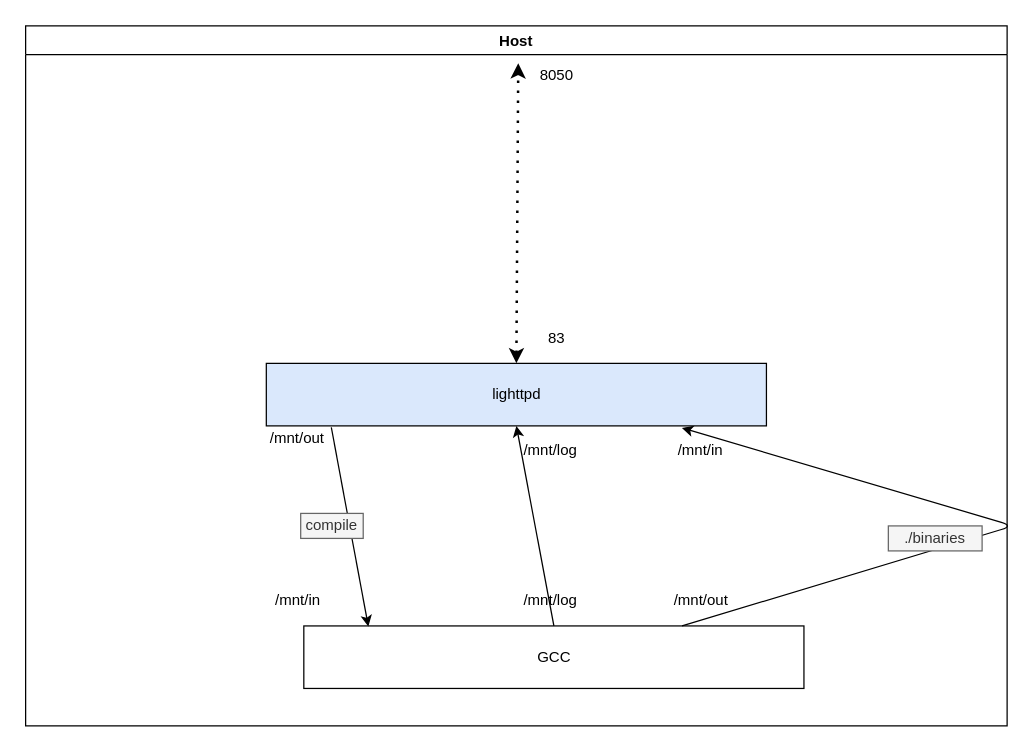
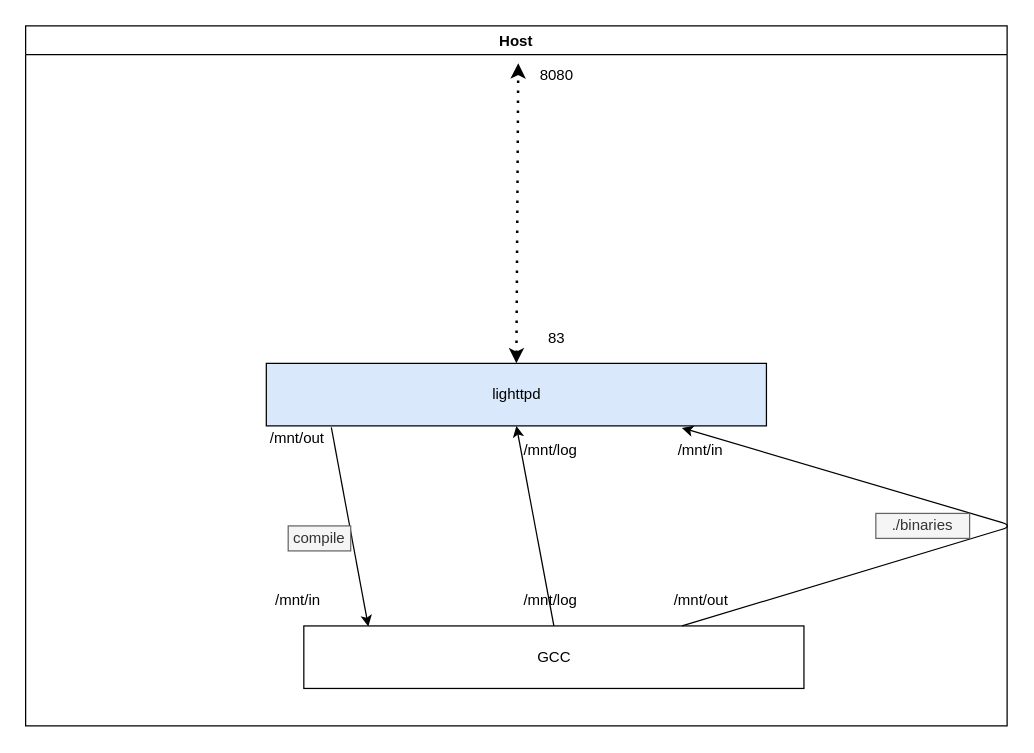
  <mxCell id="0" />
  <mxCell id="1" parent="0" />
  <mxCell id="2" value="Host" style="swimlane;" parent="1" vertex="1"><mxGeometry x="20" y="20" width="785" height="560" as="geometry"><mxRectangle x="515" y="200" width="60" height="23" as="alternateBounds" /></mxGeometry></mxCell>
  <mxCell id="3" value="lighttpd" style="rounded=0;whiteSpace=wrap;html=1;fillColor=#dae8fc;" parent="2" vertex="1"><mxGeometry x="192.5" y="270" width="400" height="50" as="geometry" /></mxCell>
  <mxCell id="4" value="GCC" style="rounded=0;whiteSpace=wrap;html=1;" parent="2" vertex="1"><mxGeometry x="222.5" y="480" width="400" height="50" as="geometry" /></mxCell>
  <mxCell id="5" value="" style="endArrow=classic;dashed=1;html=1;dashPattern=1 3;strokeWidth=2;exitX=0.5;exitY=0;exitDx=0;exitDy=0;endFill=1;startArrow=classic;startFill=1;" parent="2" source="3" edge="1"><mxGeometry width="50" height="50" relative="1" as="geometry"><mxPoint x="475" y="390" as="sourcePoint" /><mxPoint x="394" y="30" as="targetPoint" /></mxGeometry></mxCell>
  <mxCell id="6" value="83" style="text;html=1;strokeColor=none;fillColor=none;align=center;verticalAlign=middle;whiteSpace=wrap;rounded=0;" parent="2" vertex="1"><mxGeometry x="405" y="240" width="40" height="20" as="geometry" /></mxCell>
- <mxCell id="7" value="8050" style="text;html=1;strokeColor=none;fillColor=none;align=center;verticalAlign=middle;whiteSpace=wrap;rounded=0;" parent="2" vertex="1"><mxGeometry x="405" y="30" width="40" height="20" as="geometry" /></mxCell>
+ <mxCell id="7" value="8080" style="text;html=1;strokeColor=none;fillColor=none;align=center;verticalAlign=middle;whiteSpace=wrap;rounded=0;" parent="2" vertex="1"><mxGeometry x="405" y="30" width="40" height="20" as="geometry" /></mxCell>
  <mxCell id="8" value="" style="endArrow=classic;html=1;exitX=0.13;exitY=1.024;exitDx=0;exitDy=0;exitPerimeter=0;entryX=0.129;entryY=0.008;entryDx=0;entryDy=0;entryPerimeter=0;" parent="2" source="3" target="4" edge="1"><mxGeometry width="50" height="50" relative="1" as="geometry"><mxPoint x="245" y="323" as="sourcePoint" /><mxPoint x="295" y="440" as="targetPoint" /></mxGeometry></mxCell>
  <mxCell id="9" value="" style="endArrow=classic;html=1;entryX=0.831;entryY=1.032;entryDx=0;entryDy=0;entryPerimeter=0;" parent="2" target="3" edge="1"><mxGeometry width="50" height="50" relative="1" as="geometry"><mxPoint x="525" y="480" as="sourcePoint" /><mxPoint x="575" y="430" as="targetPoint" /><Array as="points"><mxPoint x="790" y="400" /></Array></mxGeometry></mxCell>
  <mxCell id="10" value="" style="endArrow=classic;html=1;exitX=0.5;exitY=0;exitDx=0;exitDy=0;entryX=0.5;entryY=1;entryDx=0;entryDy=0;" parent="2" source="4" target="3" edge="1"><mxGeometry width="50" height="50" relative="1" as="geometry"><mxPoint x="325" y="360" as="sourcePoint" /><mxPoint x="375" y="310" as="targetPoint" /></mxGeometry></mxCell>
  <mxCell id="11" value="/mnt/out" style="text;html=1;strokeColor=none;fillColor=none;align=center;verticalAlign=middle;whiteSpace=wrap;rounded=0;" parent="2" vertex="1"><mxGeometry x="190" y="320" width="55" height="20" as="geometry" /></mxCell>
  <mxCell id="12" value="/mnt/in" style="text;html=1;strokeColor=none;fillColor=none;align=center;verticalAlign=middle;whiteSpace=wrap;rounded=0;" parent="2" vertex="1"><mxGeometry x="197.5" y="450" width="40" height="20" as="geometry" /></mxCell>
  <mxCell id="13" value="/mnt/in" style="text;html=1;strokeColor=none;fillColor=none;align=center;verticalAlign=middle;whiteSpace=wrap;rounded=0;" parent="2" vertex="1"><mxGeometry x="520" y="330" width="40" height="20" as="geometry" /></mxCell>
  <mxCell id="14" value="/mnt/out" style="text;html=1;strokeColor=none;fillColor=none;align=center;verticalAlign=middle;whiteSpace=wrap;rounded=0;" parent="2" vertex="1"><mxGeometry x="512.5" y="450" width="55" height="20" as="geometry" /></mxCell>
  <mxCell id="15" value="/mnt/log" style="text;html=1;strokeColor=none;fillColor=none;align=center;verticalAlign=middle;whiteSpace=wrap;rounded=0;" parent="2" vertex="1"><mxGeometry x="400" y="330" width="40" height="20" as="geometry" /></mxCell>
  <mxCell id="16" value="/mnt/log" style="text;html=1;strokeColor=none;fillColor=none;align=center;verticalAlign=middle;whiteSpace=wrap;rounded=0;" parent="2" vertex="1"><mxGeometry x="400" y="450" width="40" height="20" as="geometry" /></mxCell>
- <mxCell id="17" value="compile" style="text;html=1;strokeColor=#666666;fillColor=#f5f5f5;align=center;verticalAlign=middle;whiteSpace=wrap;rounded=0;fontColor=#333333;" parent="2" vertex="1"><mxGeometry x="220" y="390" width="50" height="20" as="geometry" /></mxCell>
- <mxCell id="18" value="./binaries" style="text;html=1;strokeColor=#666666;fillColor=#f5f5f5;align=center;verticalAlign=middle;whiteSpace=wrap;rounded=0;fontColor=#333333;" parent="2" vertex="1"><mxGeometry x="690" y="400" width="75" height="20" as="geometry" /></mxCell>
+ <mxCell id="17" value="compile" style="text;html=1;strokeColor=#666666;fillColor=#f5f5f5;align=center;verticalAlign=middle;whiteSpace=wrap;rounded=0;fontColor=#333333;" parent="2" vertex="1"><mxGeometry x="210" y="400" width="50" height="20" as="geometry" /></mxCell>
+ <mxCell id="18" value="./binaries" style="text;html=1;strokeColor=#666666;fillColor=#f5f5f5;align=center;verticalAlign=middle;whiteSpace=wrap;rounded=0;fontColor=#333333;" parent="2" vertex="1"><mxGeometry x="680" y="390" width="75" height="20" as="geometry" /></mxCell>
